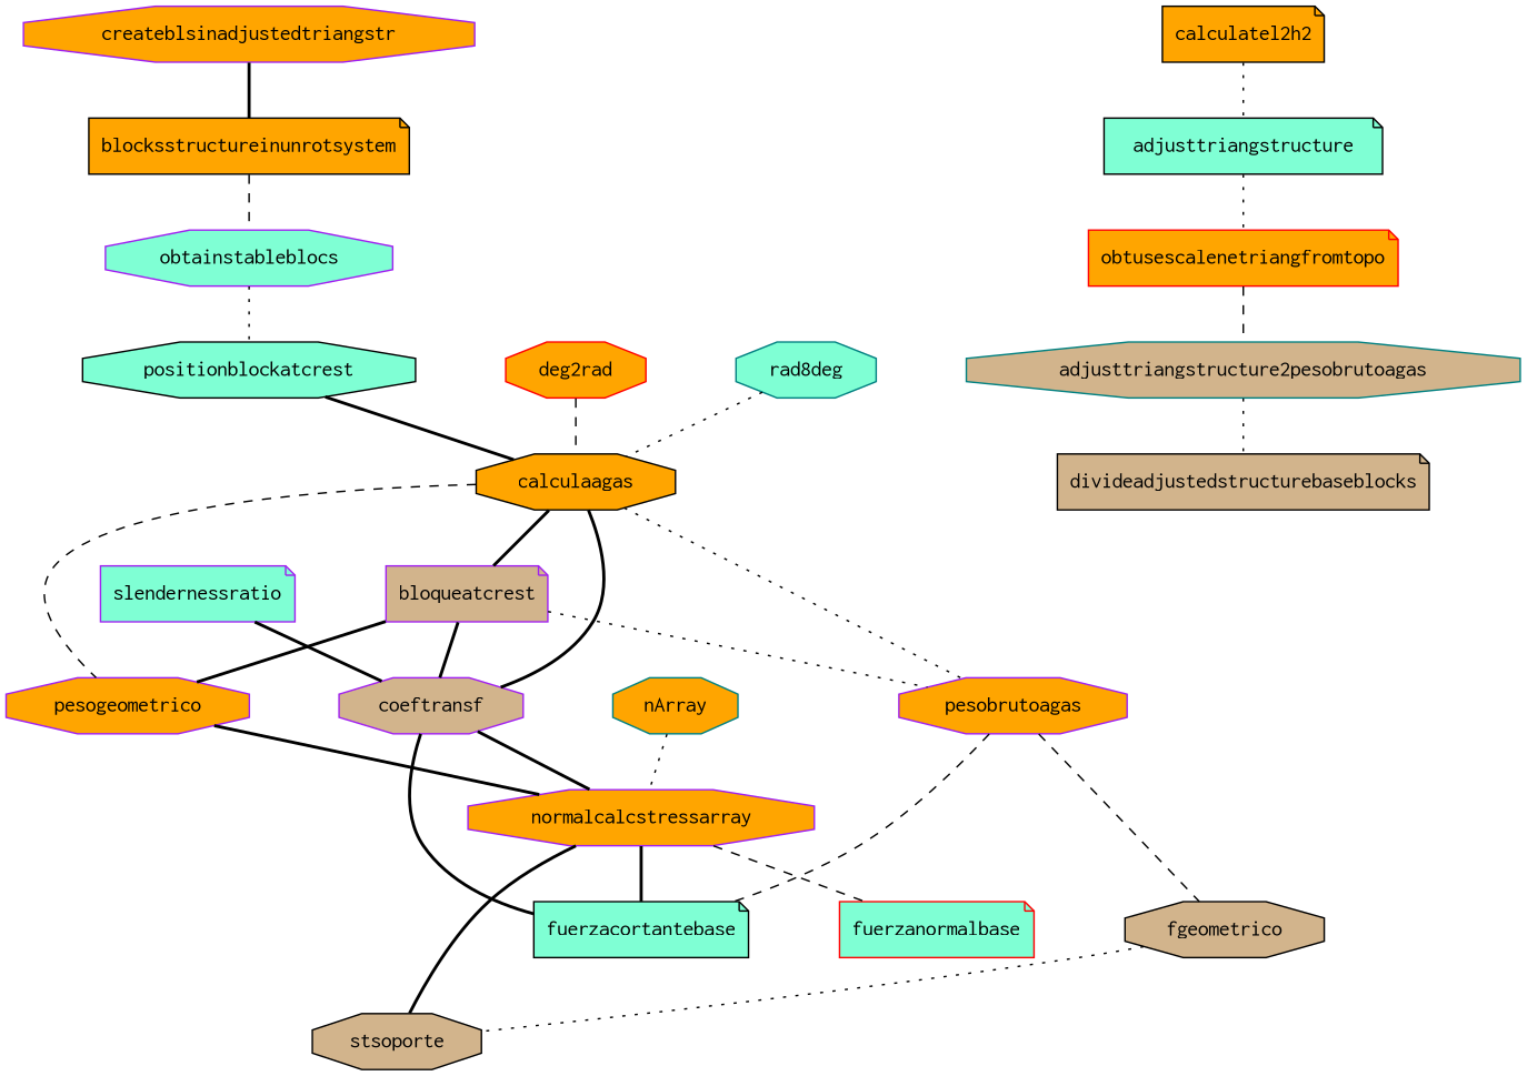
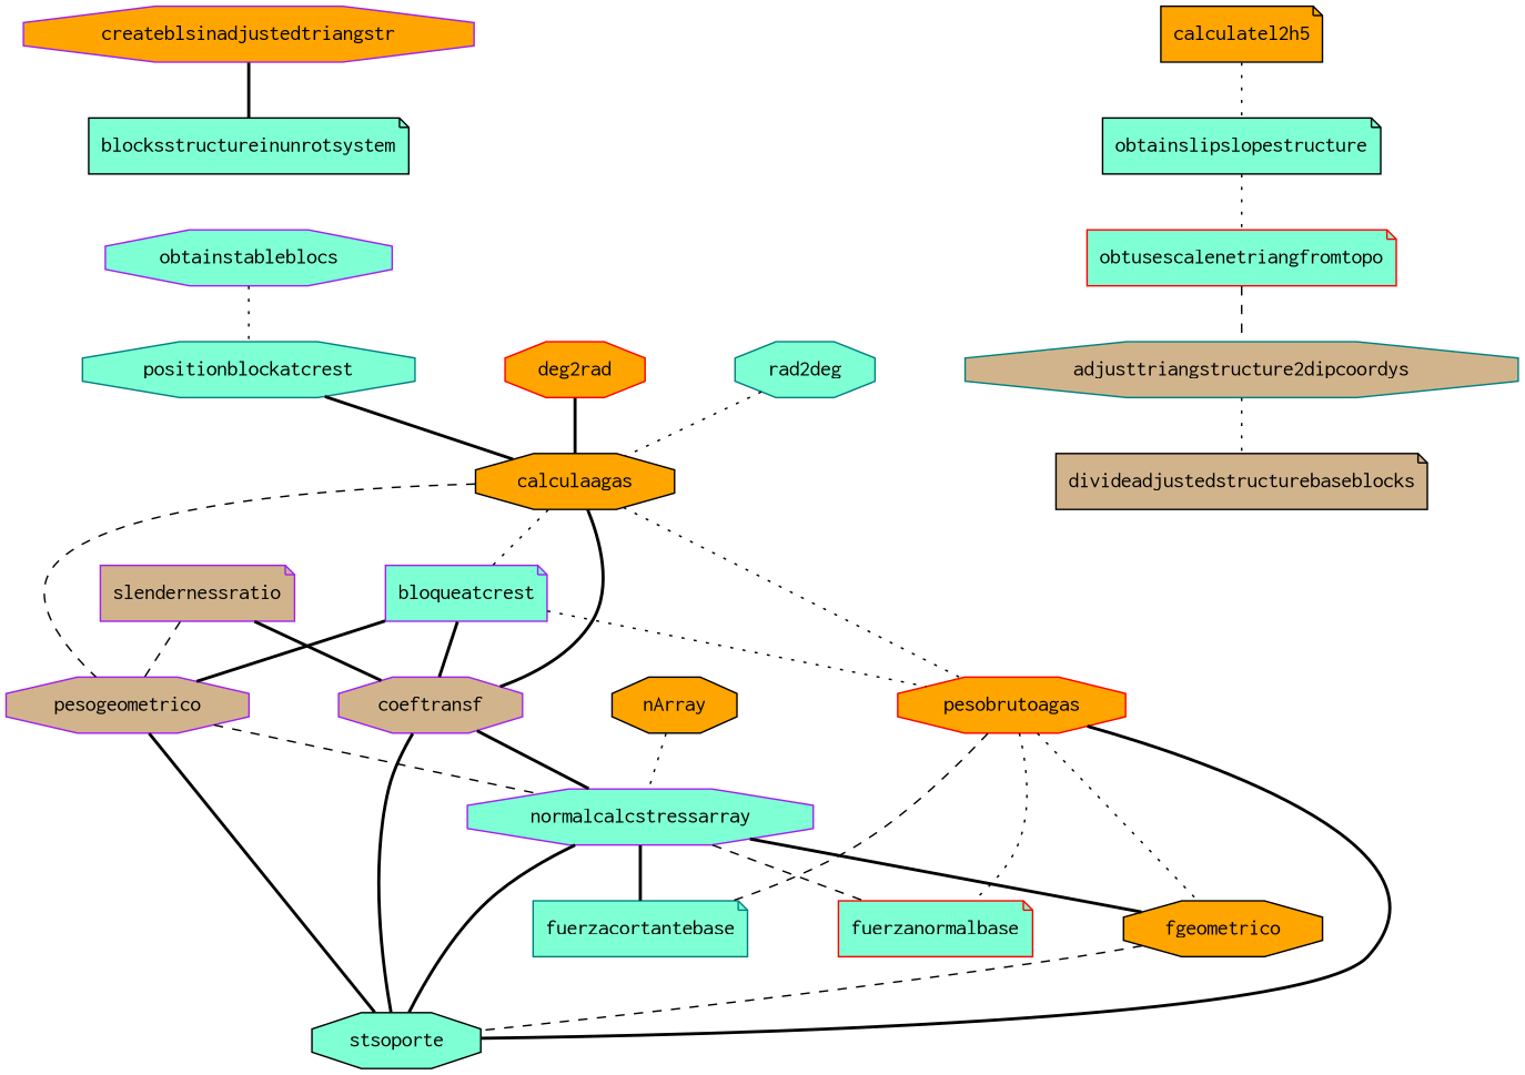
  graph {
    nodesep=0.8
    node [color=purple fillcolor=aquamarine fontname=Courier shape=octagon style=filled]
    edge [color=Black style=bold]
-   pesobrutoagas [fillcolor=orange]
-   stsoporte [color=black fillcolor=tan]
-   fgeometrico [color=black fillcolor=tan]
-   fuerzacortantebase [color=black shape=note]
+   pesobrutoagas [color=red fillcolor=orange]
+   stsoporte [color=black]
+   fgeometrico [color=black fillcolor=orange]
+   fuerzacortantebase [color=teal shape=note]
    fuerzanormalbase [color=red shape=note]
-   pesogeometrico [fillcolor=orange]
-   normalcalcstressarray [fillcolor=orange]
+   pesogeometrico [fillcolor=tan]
+   normalcalcstressarray
    coeftransf [fillcolor=tan]
-   bloqueatcrest [fillcolor=tan shape=note]
+   bloqueatcrest [shape=note]
    calculaagas [color=black fillcolor=orange]
-   slendernessratio [shape=note]
-   nArray [color=teal fillcolor=orange]
-   calculatel2h2 [color=black fillcolor=orange shape=note]
-   obtainslipslopestructure [color=black shape=note label=adjusttriangstructure]
-   obtusescalenetriangfromtopo [color=red fillcolor=orange shape=note]
-   adjusttriangstructure2dipcoordys [color=teal fillcolor=tan label=adjusttriangstructure2pesobrutoagas]
+   slendernessratio [fillcolor=tan shape=note]
+   nArray [color=black fillcolor=orange]
+   calculatel2h2 [color=black fillcolor=orange shape=note label=calculatel2h5]
+   obtainslipslopestructure [color=black shape=note]
+   obtusescalenetriangfromtopo [color=red shape=note]
+   adjusttriangstructure2dipcoordys [color=teal fillcolor=tan]
    divideadjustedstructurebaseblocks [color=black fillcolor=tan shape=note]
    createblsinadjustedtriangstr [fillcolor=orange]
-   blocksstructureinunrotsystem [color=black fillcolor=orange shape=note]
+   blocksstructureinunrotsystem [color=black shape=note]
    obtainstableblocs
-   positionblockatcrest [color=black]
+   positionblockatcrest [color=teal]
    deg2rad [color=red fillcolor=orange]
-   rad2deg [color=teal label=rad8deg]
-   pesobrutoagas -- fgeometrico [style=dashed]
+   rad2deg [color=teal]
+   pesobrutoagas -- stsoporte
+   pesobrutoagas -- fgeometrico [style=dotted]
    pesobrutoagas -- fuerzacortantebase [style=dashed]
-   fgeometrico -- stsoporte [style=dotted]
-   pesogeometrico -- normalcalcstressarray
+   pesobrutoagas -- fuerzanormalbase [style=dotted]
+   fgeometrico -- stsoporte [style=dashed]
+   pesogeometrico -- stsoporte
+   pesogeometrico -- normalcalcstressarray [style=dashed]
    normalcalcstressarray -- stsoporte
+   normalcalcstressarray -- fgeometrico
    normalcalcstressarray -- fuerzacortantebase
    normalcalcstressarray -- fuerzanormalbase [style=dashed]
-   coeftransf -- fuerzacortantebase
+   coeftransf -- stsoporte
    coeftransf -- normalcalcstressarray
    bloqueatcrest -- pesobrutoagas [style=dotted]
    bloqueatcrest -- pesogeometrico
    bloqueatcrest -- coeftransf
    calculaagas -- pesobrutoagas [style=dotted]
    calculaagas -- pesogeometrico [style=dashed]
    calculaagas -- coeftransf
-   calculaagas -- bloqueatcrest
+   calculaagas -- bloqueatcrest [style=dotted]
+   slendernessratio -- pesogeometrico [style=dashed]
    slendernessratio -- coeftransf
    nArray -- normalcalcstressarray [style=dotted]
    calculatel2h2 -- obtainslipslopestructure [style=dotted]
    obtainslipslopestructure -- obtusescalenetriangfromtopo [style=dotted]
    obtusescalenetriangfromtopo -- adjusttriangstructure2dipcoordys [style=dashed]
    adjusttriangstructure2dipcoordys -- divideadjustedstructurebaseblocks [style=dotted]
    createblsinadjustedtriangstr -- blocksstructureinunrotsystem
-   blocksstructureinunrotsystem -- obtainstableblocs [style=dashed]
    obtainstableblocs -- positionblockatcrest [style=dotted]
    positionblockatcrest -- calculaagas
-   deg2rad -- calculaagas [style=dashed]
+   deg2rad -- calculaagas
    rad2deg -- calculaagas [style=dotted]
  }
